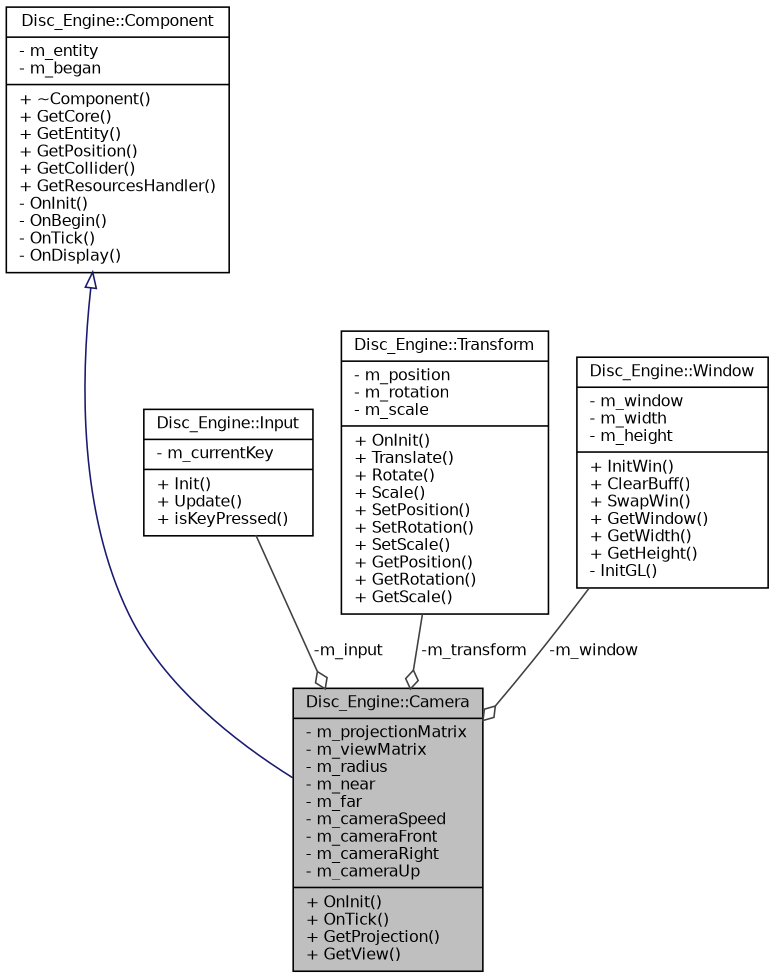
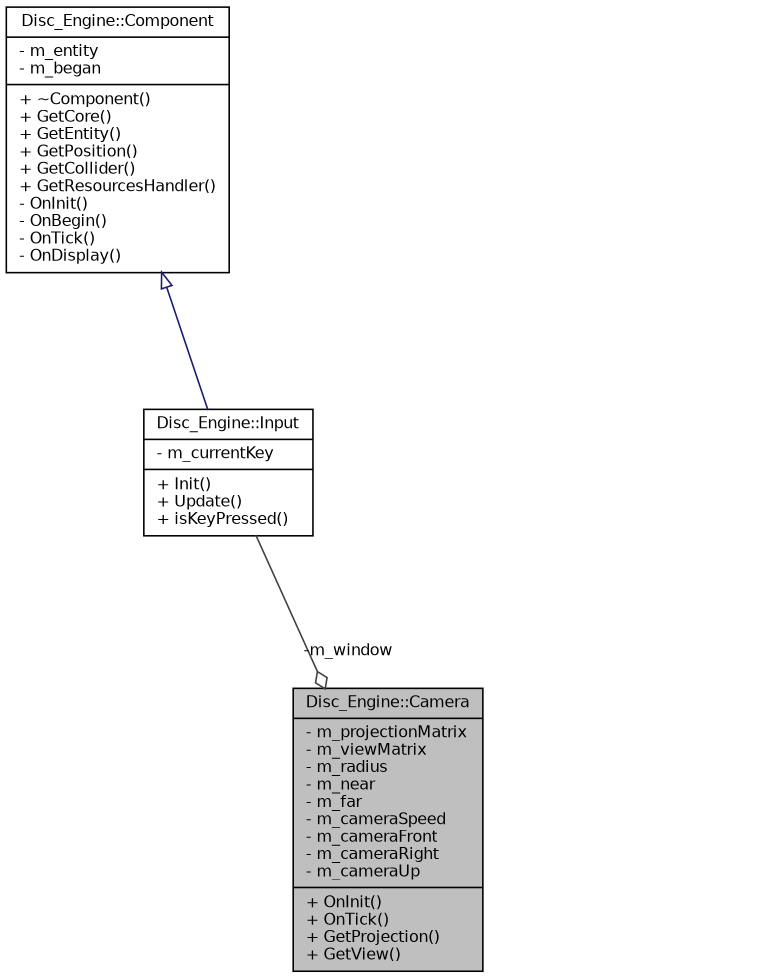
  digraph {
    node [color=black fillcolor=white fontname=Helvetica fontsize=10 shape=record style=filled]
    edge [color=grey25 fontname=Helvetica fontsize=10 labelfontname=Helvetica labelfontsize=10 style=solid arrowhead=odiamond]
    n1 [fillcolor=grey75 fontcolor=black height=0.2 label="{Disc_Engine::Camera\n|- m_projectionMatrix\l- m_viewMatrix\l- m_radius\l- m_near\l- m_far\l- m_cameraSpeed\l- m_cameraFront\l- m_cameraRight\l- m_cameraUp\l|+ OnInit()\l+ OnTick()\l+ GetProjection()\l+ GetView()\l}" width=0.4]
    n2 [height=0.2 label="{Disc_Engine::Component\n|- m_entity\l- m_began\l|+ ~Component()\l+ GetCore()\l+ GetEntity()\l+ GetPosition()\l+ GetCollider()\l+ GetResourcesHandler()\l- OnInit()\l- OnBegin()\l- OnTick()\l- OnDisplay()\l}" width=0.4]
-   n3 [height=0.2 label="{Disc_Engine::Transform\n|- m_position\l- m_rotation\l- m_scale\l|+ OnInit()\l+ Translate()\l+ Rotate()\l+ Scale()\l+ SetPosition()\l+ SetRotation()\l+ SetScale()\l+ GetPosition()\l+ GetRotation()\l+ GetScale()\l}" width=0.4]
-   n4 [height=0.2 label="{Disc_Engine::Window\n|- m_window\l- m_width\l- m_height\l|+ InitWin()\l+ ClearBuff()\l+ SwapWin()\l+ GetWindow()\l+ GetWidth()\l+ GetHeight()\l- InitGL()\l}" width=0.4]
    n5 [height=0.2 label="{Disc_Engine::Input\n|- m_currentKey\l|+ Init()\l+ Update()\l+ isKeyPressed()\l}" width=0.4]
-   n2 -> n1 [arrowtail=onormal color=midnightblue dir=back arrowhead=""]
-   n3 -> n1 [label=" -m_transform"]
-   n4 -> n1 [label=" -m_window"]
-   n5 -> n1 [label=" -m_input"]
+   n2 -> n5 [arrowtail=onormal color=midnightblue dir=back arrowhead=""]
+   n5 -> n1 [label=" -m_window"]
  }
